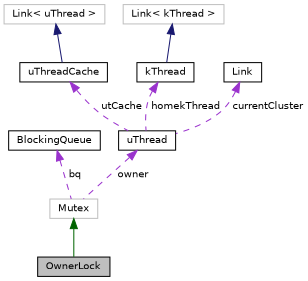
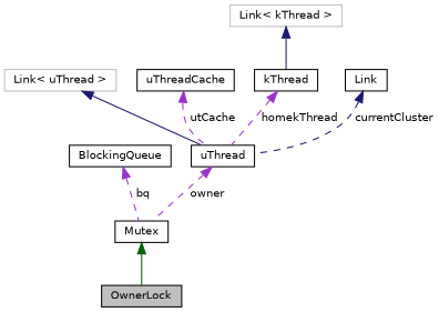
  digraph {
    node [color=black fillcolor=white fontname=Helvetica fontsize=10 shape=record style=filled]
    edge [color=darkorchid3 dir=back fontname=Helvetica fontsize=10 labelfontname=Helvetica labelfontsize=10 style=dashed]
    n1 [fillcolor=grey75 fontcolor=black height=0.2 label=OwnerLock width=0.4]
-   n2 [color=grey75 height=0.2 label=Mutex width=0.4]
+   n2 [height=0.2 label=Mutex width=0.4]
    n3 [height=0.2 label=BlockingQueue width=0.4]
    n4 [height=0.2 label=uThread width=0.4]
    n5 [color=grey75 height=0.2 label="Link\< uThread \>" width=0.4]
    n6 [height=0.2 label=uThreadCache width=0.4]
    n7 [height=0.2 label=kThread width=0.4]
    n8 [color=grey75 height=0.2 label="Link\< kThread \>" width=0.4]
    n9 [height=0.2 label=Link width=0.4]
    n2 -> n1 [color=darkgreen style=solid]
    n3 -> n2 [label=" bq"]
    n4 -> n2 [label=" owner"]
-   n5 -> n6 [color=midnightblue style=solid]
+   n5 -> n4 [color=midnightblue style=solid]
    n6 -> n4 [label=" utCache"]
    n7 -> n4 [label=" homekThread"]
    n8 -> n7 [color=midnightblue style=solid]
-   n9 -> n4 [label=" currentCluster"]
+   n9 -> n4 [color=midnightblue label=" currentCluster"]
  }
